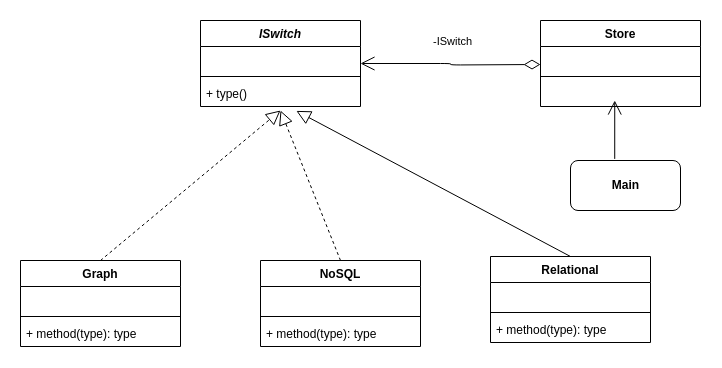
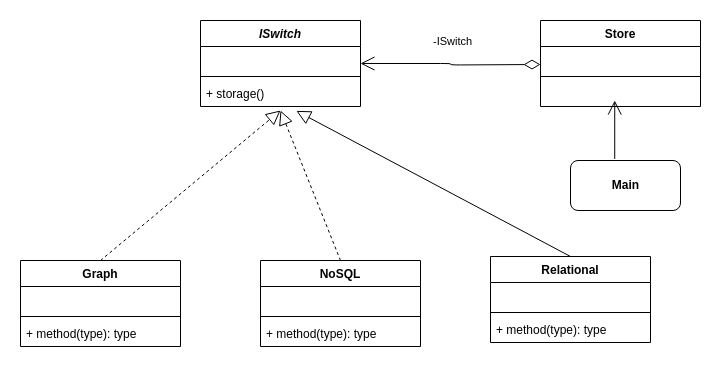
  <mxCell id="0" />
  <mxCell id="1" parent="0" />
  <mxCell id="2" value="ISwitch" style="swimlane;fontStyle=3;align=center;verticalAlign=top;childLayout=stackLayout;horizontal=1;startSize=26;horizontalStack=0;resizeParent=1;resizeParentMax=0;resizeLast=0;collapsible=1;marginBottom=0;" vertex="1" parent="1"><mxGeometry x="200" y="20" width="160" height="86" as="geometry" /></mxCell>
  <mxCell id="3" value="    " style="text;strokeColor=none;fillColor=none;align=left;verticalAlign=top;spacingLeft=4;spacingRight=4;overflow=hidden;rotatable=0;points=[[0,0.5],[1,0.5]];portConstraint=eastwest;" vertex="1" parent="2"><mxGeometry y="26" width="160" height="26" as="geometry" /></mxCell>
  <mxCell id="4" value="" style="line;strokeWidth=1;fillColor=none;align=left;verticalAlign=middle;spacingTop=-1;spacingLeft=3;spacingRight=3;rotatable=0;labelPosition=right;points=[];portConstraint=eastwest;" vertex="1" parent="2"><mxGeometry y="52" width="160" height="8" as="geometry" /></mxCell>
- <mxCell id="5" value="+ type()" style="text;strokeColor=none;fillColor=none;align=left;verticalAlign=top;spacingLeft=4;spacingRight=4;overflow=hidden;rotatable=0;points=[[0,0.5],[1,0.5]];portConstraint=eastwest;" vertex="1" parent="2"><mxGeometry y="60" width="160" height="26" as="geometry" /></mxCell>
+ <mxCell id="5" value="+ storage()" style="text;strokeColor=none;fillColor=none;align=left;verticalAlign=top;spacingLeft=4;spacingRight=4;overflow=hidden;rotatable=0;points=[[0,0.5],[1,0.5]];portConstraint=eastwest;" vertex="1" parent="2"><mxGeometry y="60" width="160" height="26" as="geometry" /></mxCell>
  <mxCell id="6" value="Graph" style="swimlane;fontStyle=1;align=center;verticalAlign=top;childLayout=stackLayout;horizontal=1;startSize=26;horizontalStack=0;resizeParent=1;resizeParentMax=0;resizeLast=0;collapsible=1;marginBottom=0;" vertex="1" parent="1"><mxGeometry x="20" y="260" width="160" height="86" as="geometry" /></mxCell>
  <mxCell id="7" value="    " style="text;strokeColor=none;fillColor=none;align=left;verticalAlign=top;spacingLeft=4;spacingRight=4;overflow=hidden;rotatable=0;points=[[0,0.5],[1,0.5]];portConstraint=eastwest;" vertex="1" parent="6"><mxGeometry y="26" width="160" height="26" as="geometry" /></mxCell>
  <mxCell id="8" value="" style="line;strokeWidth=1;fillColor=none;align=left;verticalAlign=middle;spacingTop=-1;spacingLeft=3;spacingRight=3;rotatable=0;labelPosition=right;points=[];portConstraint=eastwest;" vertex="1" parent="6"><mxGeometry y="52" width="160" height="8" as="geometry" /></mxCell>
  <mxCell id="9" value="+ method(type): type" style="text;strokeColor=none;fillColor=none;align=left;verticalAlign=top;spacingLeft=4;spacingRight=4;overflow=hidden;rotatable=0;points=[[0,0.5],[1,0.5]];portConstraint=eastwest;" vertex="1" parent="6"><mxGeometry y="60" width="160" height="26" as="geometry" /></mxCell>
  <mxCell id="10" value="NoSQL" style="swimlane;fontStyle=1;align=center;verticalAlign=top;childLayout=stackLayout;horizontal=1;startSize=26;horizontalStack=0;resizeParent=1;resizeParentMax=0;resizeLast=0;collapsible=1;marginBottom=0;" vertex="1" parent="1"><mxGeometry x="260" y="260" width="160" height="86" as="geometry" /></mxCell>
  <mxCell id="11" value="    " style="text;strokeColor=none;fillColor=none;align=left;verticalAlign=top;spacingLeft=4;spacingRight=4;overflow=hidden;rotatable=0;points=[[0,0.5],[1,0.5]];portConstraint=eastwest;" vertex="1" parent="10"><mxGeometry y="26" width="160" height="26" as="geometry" /></mxCell>
  <mxCell id="12" value="" style="line;strokeWidth=1;fillColor=none;align=left;verticalAlign=middle;spacingTop=-1;spacingLeft=3;spacingRight=3;rotatable=0;labelPosition=right;points=[];portConstraint=eastwest;" vertex="1" parent="10"><mxGeometry y="52" width="160" height="8" as="geometry" /></mxCell>
  <mxCell id="13" value="+ method(type): type" style="text;strokeColor=none;fillColor=none;align=left;verticalAlign=top;spacingLeft=4;spacingRight=4;overflow=hidden;rotatable=0;points=[[0,0.5],[1,0.5]];portConstraint=eastwest;" vertex="1" parent="10"><mxGeometry y="60" width="160" height="26" as="geometry" /></mxCell>
  <mxCell id="14" value="Relational" style="swimlane;fontStyle=1;align=center;verticalAlign=top;childLayout=stackLayout;horizontal=1;startSize=26;horizontalStack=0;resizeParent=1;resizeParentMax=0;resizeLast=0;collapsible=1;marginBottom=0;" vertex="1" parent="1"><mxGeometry x="490" y="256" width="160" height="86" as="geometry" /></mxCell>
  <mxCell id="15" value="     " style="text;strokeColor=none;fillColor=none;align=left;verticalAlign=top;spacingLeft=4;spacingRight=4;overflow=hidden;rotatable=0;points=[[0,0.5],[1,0.5]];portConstraint=eastwest;" vertex="1" parent="14"><mxGeometry y="26" width="160" height="26" as="geometry" /></mxCell>
  <mxCell id="16" value="" style="line;strokeWidth=1;fillColor=none;align=left;verticalAlign=middle;spacingTop=-1;spacingLeft=3;spacingRight=3;rotatable=0;labelPosition=right;points=[];portConstraint=eastwest;" vertex="1" parent="14"><mxGeometry y="52" width="160" height="8" as="geometry" /></mxCell>
  <mxCell id="17" value="+ method(type): type" style="text;strokeColor=none;fillColor=none;align=left;verticalAlign=top;spacingLeft=4;spacingRight=4;overflow=hidden;rotatable=0;points=[[0,0.5],[1,0.5]];portConstraint=eastwest;" vertex="1" parent="14"><mxGeometry y="60" width="160" height="26" as="geometry" /></mxCell>
  <mxCell id="18" value="" style="endArrow=block;dashed=1;endFill=0;endSize=12;html=1;exitX=0.5;exitY=0;exitDx=0;exitDy=0;" edge="1" parent="1" source="6"><mxGeometry width="160" relative="1" as="geometry"><mxPoint x="230" y="180" as="sourcePoint" /><mxPoint x="280" y="110" as="targetPoint" /></mxGeometry></mxCell>
  <mxCell id="19" value="" style="endArrow=block;dashed=1;endFill=0;endSize=12;html=1;exitX=0.5;exitY=0;exitDx=0;exitDy=0;" edge="1" parent="1" source="10"><mxGeometry width="160" relative="1" as="geometry"><mxPoint x="320" y="220" as="sourcePoint" /><mxPoint x="280" y="110" as="targetPoint" /></mxGeometry></mxCell>
  <mxCell id="20" value="" style="endArrow=block;dashed=0;endFill=0;endSize=12;html=1;exitX=0.5;exitY=0;exitDx=0;exitDy=0;entryX=0.599;entryY=1.169;entryDx=0;entryDy=0;entryPerimeter=0;" edge="1" parent="1" source="14" target="5"><mxGeometry width="160" relative="1" as="geometry"><mxPoint x="480" y="190" as="sourcePoint" /><mxPoint x="640" y="190" as="targetPoint" /></mxGeometry></mxCell>
  <mxCell id="21" value="-ISwitch" style="endArrow=open;html=1;endSize=12;startArrow=diamondThin;startSize=14;startFill=0;edgeStyle=orthogonalEdgeStyle;align=left;verticalAlign=bottom;entryX=1;entryY=0.5;entryDx=0;entryDy=0;" edge="1" parent="1" target="2"><mxGeometry x="0.227" y="-13" relative="1" as="geometry"><mxPoint x="540" y="64" as="sourcePoint" /><mxPoint x="580" y="90" as="targetPoint" /><mxPoint as="offset" /></mxGeometry></mxCell>
  <mxCell id="22" value="Store" style="swimlane;fontStyle=1;align=center;verticalAlign=top;childLayout=stackLayout;horizontal=1;startSize=26;horizontalStack=0;resizeParent=1;resizeParentMax=0;resizeLast=0;collapsible=1;marginBottom=0;" vertex="1" parent="1"><mxGeometry x="540" y="20" width="160" height="86" as="geometry" /></mxCell>
  <mxCell id="23" value="     " style="text;strokeColor=none;fillColor=none;align=left;verticalAlign=top;spacingLeft=4;spacingRight=4;overflow=hidden;rotatable=0;points=[[0,0.5],[1,0.5]];portConstraint=eastwest;" vertex="1" parent="22"><mxGeometry y="26" width="160" height="26" as="geometry" /></mxCell>
  <mxCell id="24" value="" style="line;strokeWidth=1;fillColor=none;align=left;verticalAlign=middle;spacingTop=-1;spacingLeft=3;spacingRight=3;rotatable=0;labelPosition=right;points=[];portConstraint=eastwest;" vertex="1" parent="22"><mxGeometry y="52" width="160" height="8" as="geometry" /></mxCell>
  <mxCell id="25" value="      " style="text;strokeColor=none;fillColor=none;align=left;verticalAlign=top;spacingLeft=4;spacingRight=4;overflow=hidden;rotatable=0;points=[[0,0.5],[1,0.5]];portConstraint=eastwest;" vertex="1" parent="22"><mxGeometry y="60" width="160" height="26" as="geometry" /></mxCell>
  <mxCell id="26" value="&lt;b&gt;Main&lt;/b&gt;" style="html=1;rounded=1;" vertex="1" parent="1"><mxGeometry x="570" y="160" width="110" height="50" as="geometry" /></mxCell>
  <mxCell id="27" value="" style="endArrow=open;endFill=1;endSize=12;html=1;exitX=0.402;exitY=-0.032;exitDx=0;exitDy=0;exitPerimeter=0;entryX=0.464;entryY=0.769;entryDx=0;entryDy=0;entryPerimeter=0;" edge="1" parent="1" source="26" target="25"><mxGeometry width="160" relative="1" as="geometry"><mxPoint x="700" y="130" as="sourcePoint" /><mxPoint x="860" y="130" as="targetPoint" /></mxGeometry></mxCell>
